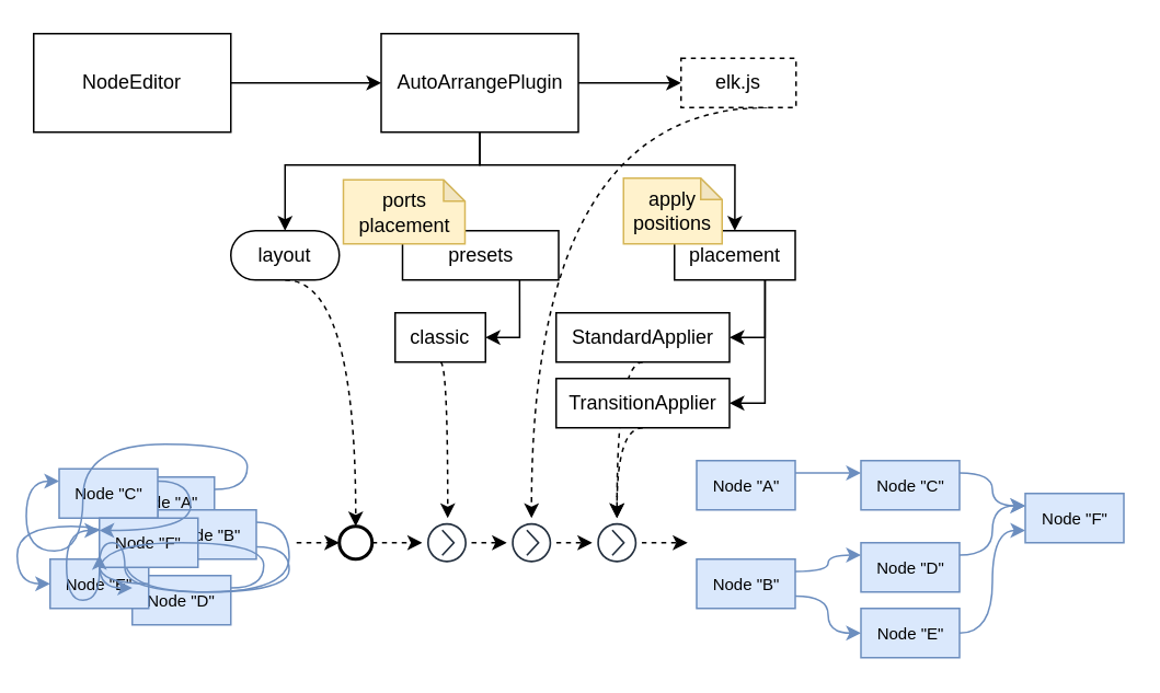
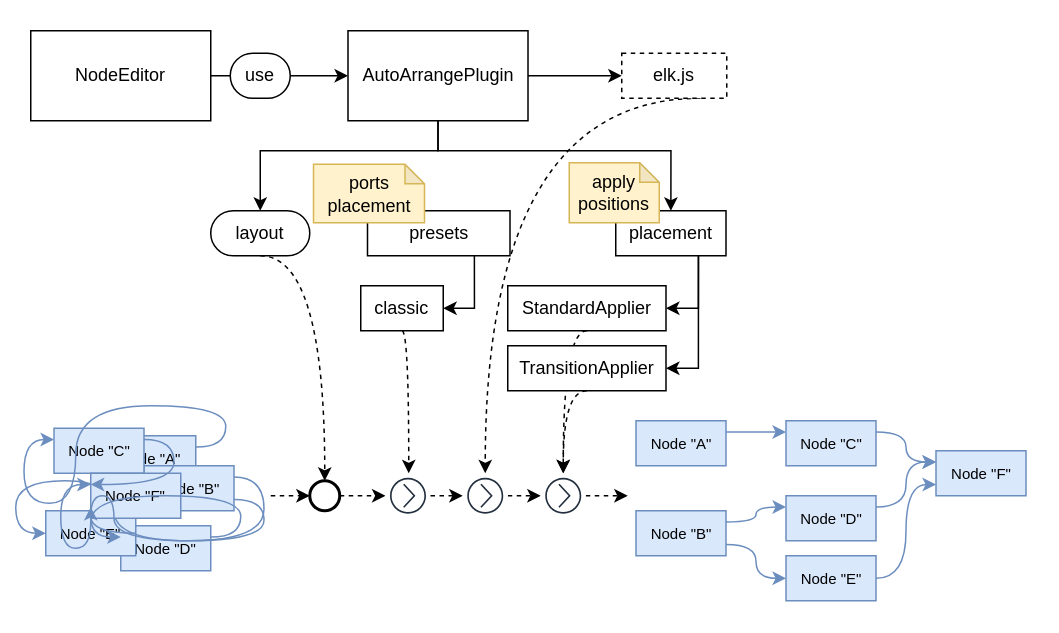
  <mxCell id="0" />
  <mxCell id="1" parent="0" />
  <mxCell id="2" style="edgeStyle=orthogonalEdgeStyle;rounded=0;orthogonalLoop=1;jettySize=auto;html=1;exitX=1;exitY=0.5;exitDx=0;exitDy=0;entryX=0;entryY=0.5;entryDx=0;entryDy=0;" edge="1" parent="1" source="3" target="7"><mxGeometry relative="1" as="geometry" /></mxCell>
  <mxCell id="3" value="NodeEditor" style="rounded=0;whiteSpace=wrap;html=1;" parent="1" vertex="1"><mxGeometry x="20" y="20" width="120" height="60" as="geometry" /></mxCell>
  <mxCell id="4" style="edgeStyle=orthogonalEdgeStyle;rounded=0;orthogonalLoop=1;jettySize=auto;html=1;exitX=0.5;exitY=1;exitDx=0;exitDy=0;entryX=0.5;entryY=0;entryDx=0;entryDy=0;" edge="1" parent="1" source="7" target="8"><mxGeometry relative="1" as="geometry"><Array as="points"><mxPoint x="292" y="100" /><mxPoint x="173" y="100" /></Array></mxGeometry></mxCell>
  <mxCell id="5" style="edgeStyle=orthogonalEdgeStyle;rounded=0;orthogonalLoop=1;jettySize=auto;html=1;exitX=0.5;exitY=1;exitDx=0;exitDy=0;entryX=0.5;entryY=0;entryDx=0;entryDy=0;" edge="1" parent="1" source="7" target="22"><mxGeometry relative="1" as="geometry"><Array as="points"><mxPoint x="292" y="100" /><mxPoint x="447" y="100" /><mxPoint x="447" y="140" /></Array></mxGeometry></mxCell>
  <mxCell id="6" style="edgeStyle=orthogonalEdgeStyle;rounded=0;orthogonalLoop=1;jettySize=auto;html=1;exitX=1;exitY=0.5;exitDx=0;exitDy=0;entryX=0;entryY=0.5;entryDx=0;entryDy=0;" edge="1" parent="1" source="7" target="11"><mxGeometry relative="1" as="geometry" /></mxCell>
  <mxCell id="7" value="AutoArrangePlugin" style="rounded=0;whiteSpace=wrap;html=1;" parent="1" vertex="1"><mxGeometry x="231.5" y="20" width="120" height="60" as="geometry" /></mxCell>
  <mxCell id="8" value="layout" style="rounded=1;whiteSpace=wrap;html=1;arcSize=50;" parent="1" vertex="1"><mxGeometry x="140" y="140" width="66" height="30" as="geometry" /></mxCell>
+ <mxCell id="9" value="use" style="rounded=1;whiteSpace=wrap;html=1;arcSize=50;" vertex="1" parent="1"><mxGeometry x="153" y="35" width="40" height="30" as="geometry" /></mxCell>
  <mxCell id="10" style="edgeStyle=orthogonalEdgeStyle;rounded=0;orthogonalLoop=1;jettySize=auto;html=1;exitX=0.75;exitY=1;exitDx=0;exitDy=0;curved=1;dashed=1;" edge="1" parent="1" source="11" target="56"><mxGeometry relative="1" as="geometry"><Array as="points"><mxPoint x="323" y="65" /></Array></mxGeometry></mxCell>
  <mxCell id="11" value="elk.js" style="rounded=0;whiteSpace=wrap;html=1;dashed=1;" vertex="1" parent="1"><mxGeometry x="414" y="35" width="70" height="30" as="geometry" /></mxCell>
  <mxCell id="12" style="edgeStyle=orthogonalEdgeStyle;rounded=0;orthogonalLoop=1;jettySize=auto;html=1;exitX=1;exitY=0.5;exitDx=0;exitDy=0;entryX=0;entryY=0.5;entryDx=0;entryDy=0;dashed=1;" edge="1" parent="1" source="19"><mxGeometry relative="1" as="geometry"><mxPoint x="418" y="330" as="targetPoint" /></mxGeometry></mxCell>
  <mxCell id="13" style="edgeStyle=orthogonalEdgeStyle;rounded=0;orthogonalLoop=1;jettySize=auto;html=1;exitX=0.75;exitY=1;exitDx=0;exitDy=0;entryX=1;entryY=0.5;entryDx=0;entryDy=0;" edge="1" parent="1" source="14" target="24"><mxGeometry relative="1" as="geometry" /></mxCell>
  <mxCell id="14" value="presets" style="rounded=0;whiteSpace=wrap;html=1;" vertex="1" parent="1"><mxGeometry x="244.5" y="140" width="95" height="30" as="geometry" /></mxCell>
  <mxCell id="15" value="" style="edgeStyle=orthogonalEdgeStyle;rounded=0;orthogonalLoop=1;jettySize=auto;html=1;exitX=1;exitY=0.5;exitDx=0;exitDy=0;entryX=0;entryY=0.5;entryDx=0;entryDy=0;entryPerimeter=0;dashed=1;" edge="1" parent="1" target="27"><mxGeometry relative="1" as="geometry"><mxPoint x="180" y="330" as="sourcePoint" /><mxPoint x="230" y="330" as="targetPoint" /></mxGeometry></mxCell>
  <mxCell id="16" value="" style="edgeStyle=orthogonalEdgeStyle;rounded=0;orthogonalLoop=1;jettySize=auto;html=1;exitX=1;exitY=0.5;exitDx=0;exitDy=0;entryX=0;entryY=0.5;entryDx=0;entryDy=0;exitPerimeter=0;dashed=1;" edge="1" parent="1" source="27" target="17"><mxGeometry relative="1" as="geometry"><mxPoint x="260" y="330" as="sourcePoint" /><mxPoint x="450" y="330" as="targetPoint" /></mxGeometry></mxCell>
  <mxCell id="17" value="" style="sketch=0;outlineConnect=0;fontColor=#232F3E;gradientColor=none;strokeColor=#232F3E;fillColor=#ffffff;dashed=0;verticalLabelPosition=bottom;verticalAlign=top;align=center;html=1;fontSize=12;fontStyle=0;aspect=fixed;shape=mxgraph.aws4.resourceIcon;resIcon=mxgraph.aws4.action;" vertex="1" parent="1"><mxGeometry x="256.5" y="315" width="30" height="30" as="geometry" /></mxCell>
  <mxCell id="18" value="" style="edgeStyle=orthogonalEdgeStyle;rounded=0;orthogonalLoop=1;jettySize=auto;html=1;exitX=1;exitY=0.5;exitDx=0;exitDy=0;entryX=0;entryY=0.5;entryDx=0;entryDy=0;dashed=1;" edge="1" parent="1" source="56" target="19"><mxGeometry relative="1" as="geometry"><mxPoint x="320" y="330" as="sourcePoint" /><mxPoint x="450" y="330" as="targetPoint" /></mxGeometry></mxCell>
  <mxCell id="19" value="" style="sketch=0;outlineConnect=0;fontColor=#232F3E;gradientColor=none;strokeColor=#232F3E;fillColor=#ffffff;dashed=0;verticalLabelPosition=bottom;verticalAlign=top;align=center;html=1;fontSize=12;fontStyle=0;aspect=fixed;shape=mxgraph.aws4.resourceIcon;resIcon=mxgraph.aws4.action;" vertex="1" parent="1"><mxGeometry x="360" y="315" width="30" height="30" as="geometry" /></mxCell>
  <mxCell id="20" style="edgeStyle=orthogonalEdgeStyle;rounded=0;orthogonalLoop=1;jettySize=auto;html=1;exitX=0.75;exitY=1;exitDx=0;exitDy=0;entryX=1;entryY=0.5;entryDx=0;entryDy=0;" edge="1" parent="1" source="22" target="54"><mxGeometry relative="1" as="geometry" /></mxCell>
  <mxCell id="21" style="edgeStyle=orthogonalEdgeStyle;rounded=0;orthogonalLoop=1;jettySize=auto;html=1;exitX=0.75;exitY=1;exitDx=0;exitDy=0;entryX=1;entryY=0.5;entryDx=0;entryDy=0;" edge="1" parent="1" source="22" target="53"><mxGeometry relative="1" as="geometry" /></mxCell>
  <mxCell id="22" value="placement" style="rounded=0;whiteSpace=wrap;html=1;" vertex="1" parent="1"><mxGeometry x="410" y="140" width="73.5" height="30" as="geometry" /></mxCell>
  <mxCell id="23" style="edgeStyle=orthogonalEdgeStyle;rounded=0;orthogonalLoop=1;jettySize=auto;html=1;exitX=0.5;exitY=1;exitDx=0;exitDy=0;curved=1;dashed=1;" edge="1" parent="1" source="24" target="17"><mxGeometry relative="1" as="geometry"><Array as="points"><mxPoint x="272" y="220" /></Array></mxGeometry></mxCell>
  <mxCell id="24" value="classic" style="rounded=0;whiteSpace=wrap;html=1;" vertex="1" parent="1"><mxGeometry x="240" y="190" width="55" height="30" as="geometry" /></mxCell>
  <mxCell id="25" style="edgeStyle=orthogonalEdgeStyle;rounded=0;orthogonalLoop=1;jettySize=auto;html=1;exitX=0.5;exitY=1;exitDx=0;exitDy=0;curved=1;dashed=1;" edge="1" parent="1" source="53" target="19"><mxGeometry relative="1" as="geometry"><Array as="points"><mxPoint x="375" y="260" /></Array></mxGeometry></mxCell>
  <mxCell id="26" style="edgeStyle=orthogonalEdgeStyle;rounded=0;orthogonalLoop=1;jettySize=auto;html=1;exitX=0.5;exitY=1;exitDx=0;exitDy=0;curved=1;dashed=1;" edge="1" parent="1" source="54" target="19"><mxGeometry relative="1" as="geometry"><Array as="points"><mxPoint x="375" y="220" /></Array></mxGeometry></mxCell>
  <mxCell id="27" value="" style="strokeWidth=2;html=1;shape=mxgraph.flowchart.start_1;whiteSpace=wrap;" vertex="1" parent="1"><mxGeometry x="206" y="320" width="20" height="20" as="geometry" /></mxCell>
  <mxCell id="28" style="edgeStyle=orthogonalEdgeStyle;rounded=0;orthogonalLoop=1;jettySize=auto;html=1;exitX=0.5;exitY=1;exitDx=0;exitDy=0;entryX=0.5;entryY=0;entryDx=0;entryDy=0;entryPerimeter=0;curved=1;dashed=1;" edge="1" parent="1" source="8" target="27"><mxGeometry relative="1" as="geometry"><Array as="points"><mxPoint x="216" y="170" /></Array></mxGeometry></mxCell>
  <mxCell id="29" value="Node &quot;A&quot;" style="rounded=0;whiteSpace=wrap;html=1;fontSize=10;fillColor=#dae8fc;strokeColor=#6c8ebf;" vertex="1" parent="1"><mxGeometry x="423.5" y="280" width="60" height="30" as="geometry" /></mxCell>
  <mxCell id="30" value="Node &quot;B&quot;" style="rounded=0;whiteSpace=wrap;html=1;fontSize=10;fillColor=#dae8fc;strokeColor=#6c8ebf;" vertex="1" parent="1"><mxGeometry x="423.5" y="340" width="60" height="30" as="geometry" /></mxCell>
  <mxCell id="31" value="Node &quot;C&quot;" style="rounded=0;whiteSpace=wrap;html=1;fontSize=10;fillColor=#dae8fc;strokeColor=#6c8ebf;" vertex="1" parent="1"><mxGeometry x="523.5" y="280" width="60" height="30" as="geometry" /></mxCell>
  <mxCell id="32" style="edgeStyle=orthogonalEdgeStyle;rounded=0;orthogonalLoop=1;jettySize=auto;html=1;exitX=1;exitY=0.25;exitDx=0;exitDy=0;entryX=0;entryY=0.25;entryDx=0;entryDy=0;curved=1;fontSize=10;fillColor=#dae8fc;strokeColor=#6c8ebf;" edge="1" parent="1" source="29" target="31"><mxGeometry relative="1" as="geometry" /></mxCell>
  <mxCell id="33" value="Node &quot;D&quot;" style="rounded=0;whiteSpace=wrap;html=1;fontSize=10;fillColor=#dae8fc;strokeColor=#6c8ebf;" vertex="1" parent="1"><mxGeometry x="523.5" y="330" width="60" height="30" as="geometry" /></mxCell>
  <mxCell id="34" style="edgeStyle=orthogonalEdgeStyle;rounded=0;orthogonalLoop=1;jettySize=auto;html=1;exitX=1;exitY=0.25;exitDx=0;exitDy=0;entryX=0;entryY=0.25;entryDx=0;entryDy=0;curved=1;fontSize=10;fillColor=#dae8fc;strokeColor=#6c8ebf;" edge="1" parent="1" source="30" target="33"><mxGeometry relative="1" as="geometry" /></mxCell>
  <mxCell id="35" value="Node &quot;E&quot;" style="rounded=0;whiteSpace=wrap;html=1;fontSize=10;fillColor=#dae8fc;strokeColor=#6c8ebf;" vertex="1" parent="1"><mxGeometry x="523.5" y="370" width="60" height="30" as="geometry" /></mxCell>
  <mxCell id="36" style="edgeStyle=orthogonalEdgeStyle;rounded=0;orthogonalLoop=1;jettySize=auto;html=1;exitX=1;exitY=0.75;exitDx=0;exitDy=0;entryX=0;entryY=0.5;entryDx=0;entryDy=0;curved=1;fontSize=10;fillColor=#dae8fc;strokeColor=#6c8ebf;" edge="1" parent="1" source="30" target="35"><mxGeometry relative="1" as="geometry" /></mxCell>
  <mxCell id="37" value="Node &quot;F&quot;" style="rounded=0;whiteSpace=wrap;html=1;fontSize=10;fillColor=#dae8fc;strokeColor=#6c8ebf;" vertex="1" parent="1"><mxGeometry x="623.5" y="300" width="60" height="30" as="geometry" /></mxCell>
  <mxCell id="38" style="edgeStyle=orthogonalEdgeStyle;rounded=0;orthogonalLoop=1;jettySize=auto;html=1;exitX=1;exitY=0.25;exitDx=0;exitDy=0;entryX=0;entryY=0.25;entryDx=0;entryDy=0;curved=1;fontSize=10;fillColor=#dae8fc;strokeColor=#6c8ebf;" edge="1" parent="1" source="31" target="37"><mxGeometry relative="1" as="geometry" /></mxCell>
  <mxCell id="39" style="edgeStyle=orthogonalEdgeStyle;rounded=0;orthogonalLoop=1;jettySize=auto;html=1;exitX=1;exitY=0.25;exitDx=0;exitDy=0;entryX=0;entryY=0.25;entryDx=0;entryDy=0;curved=1;fontSize=10;fillColor=#dae8fc;strokeColor=#6c8ebf;" edge="1" parent="1" source="33" target="37"><mxGeometry relative="1" as="geometry" /></mxCell>
  <mxCell id="40" style="edgeStyle=orthogonalEdgeStyle;rounded=0;orthogonalLoop=1;jettySize=auto;html=1;exitX=1;exitY=0.5;exitDx=0;exitDy=0;entryX=0;entryY=0.75;entryDx=0;entryDy=0;curved=1;fontSize=10;fillColor=#dae8fc;strokeColor=#6c8ebf;" edge="1" parent="1" source="35" target="37"><mxGeometry relative="1" as="geometry" /></mxCell>
  <mxCell id="41" value="Node &quot;A&quot;" style="rounded=0;whiteSpace=wrap;html=1;fontSize=10;fillColor=#dae8fc;strokeColor=#6c8ebf;" vertex="1" parent="1"><mxGeometry x="70" y="290" width="60" height="30" as="geometry" /></mxCell>
  <mxCell id="42" value="Node &quot;B&quot;" style="rounded=0;whiteSpace=wrap;html=1;fontSize=10;fillColor=#dae8fc;strokeColor=#6c8ebf;" vertex="1" parent="1"><mxGeometry x="95.5" y="310" width="60" height="30" as="geometry" /></mxCell>
  <mxCell id="43" value="Node &quot;C&quot;" style="rounded=0;whiteSpace=wrap;html=1;fontSize=10;fillColor=#dae8fc;strokeColor=#6c8ebf;" vertex="1" parent="1"><mxGeometry x="35.5" y="285" width="60" height="30" as="geometry" /></mxCell>
  <mxCell id="44" value="Node &quot;D&quot;" style="rounded=0;whiteSpace=wrap;html=1;fontSize=10;fillColor=#dae8fc;strokeColor=#6c8ebf;" vertex="1" parent="1"><mxGeometry x="80" y="350" width="60" height="30" as="geometry" /></mxCell>
  <mxCell id="45" value="Node &quot;E&quot;" style="rounded=0;whiteSpace=wrap;html=1;fontSize=10;fillColor=#dae8fc;strokeColor=#6c8ebf;" vertex="1" parent="1"><mxGeometry x="30" y="340" width="60" height="30" as="geometry" /></mxCell>
  <mxCell id="46" style="edgeStyle=orthogonalEdgeStyle;rounded=0;orthogonalLoop=1;jettySize=auto;html=1;exitX=1;exitY=0.75;exitDx=0;exitDy=0;entryX=0;entryY=0.5;entryDx=0;entryDy=0;curved=1;fontSize=10;fillColor=#dae8fc;strokeColor=#6c8ebf;" edge="1" parent="1" source="42" target="45"><mxGeometry relative="1" as="geometry" /></mxCell>
  <mxCell id="47" value="Node &quot;F&quot;" style="rounded=0;whiteSpace=wrap;html=1;fontSize=10;fillColor=#dae8fc;strokeColor=#6c8ebf;" vertex="1" parent="1"><mxGeometry x="60" y="315" width="60" height="30" as="geometry" /></mxCell>
  <mxCell id="48" style="edgeStyle=orthogonalEdgeStyle;rounded=0;orthogonalLoop=1;jettySize=auto;html=1;exitX=1;exitY=0.25;exitDx=0;exitDy=0;entryX=0;entryY=0.25;entryDx=0;entryDy=0;curved=1;fontSize=10;fillColor=#dae8fc;strokeColor=#6c8ebf;" edge="1" parent="1" source="43" target="47"><mxGeometry relative="1" as="geometry" /></mxCell>
  <mxCell id="49" style="edgeStyle=orthogonalEdgeStyle;rounded=0;orthogonalLoop=1;jettySize=auto;html=1;exitX=1;exitY=0.25;exitDx=0;exitDy=0;entryX=0;entryY=0.25;entryDx=0;entryDy=0;curved=1;fontSize=10;fillColor=#dae8fc;strokeColor=#6c8ebf;" edge="1" parent="1" source="44" target="47"><mxGeometry relative="1" as="geometry" /></mxCell>
  <mxCell id="50" style="edgeStyle=orthogonalEdgeStyle;rounded=0;orthogonalLoop=1;jettySize=auto;html=1;exitX=1;exitY=0.5;exitDx=0;exitDy=0;entryX=0;entryY=0.75;entryDx=0;entryDy=0;curved=1;fontSize=10;fillColor=#dae8fc;strokeColor=#6c8ebf;" edge="1" parent="1" source="45" target="47"><mxGeometry relative="1" as="geometry" /></mxCell>
  <mxCell id="51" style="edgeStyle=orthogonalEdgeStyle;rounded=0;orthogonalLoop=1;jettySize=auto;html=1;exitX=1;exitY=0.25;exitDx=0;exitDy=0;entryX=0;entryY=0.25;entryDx=0;entryDy=0;curved=1;fontSize=10;fillColor=#dae8fc;strokeColor=#6c8ebf;" edge="1" parent="1" source="41" target="43"><mxGeometry relative="1" as="geometry" /></mxCell>
  <mxCell id="52" style="edgeStyle=orthogonalEdgeStyle;rounded=0;orthogonalLoop=1;jettySize=auto;html=1;exitX=1;exitY=0.25;exitDx=0;exitDy=0;entryX=0;entryY=0.25;entryDx=0;entryDy=0;curved=1;fontSize=10;fillColor=#dae8fc;strokeColor=#6c8ebf;" edge="1" parent="1" source="42" target="44"><mxGeometry relative="1" as="geometry" /></mxCell>
  <mxCell id="53" value="TransitionApplier" style="rounded=0;whiteSpace=wrap;html=1;" vertex="1" parent="1"><mxGeometry x="338" y="230" width="105.5" height="30" as="geometry" /></mxCell>
  <mxCell id="54" value="StandardApplier" style="rounded=0;whiteSpace=wrap;html=1;" vertex="1" parent="1"><mxGeometry x="338" y="190" width="105.5" height="30" as="geometry" /></mxCell>
  <mxCell id="55" value="" style="edgeStyle=orthogonalEdgeStyle;rounded=0;orthogonalLoop=1;jettySize=auto;html=1;exitX=1;exitY=0.5;exitDx=0;exitDy=0;entryX=0;entryY=0.5;entryDx=0;entryDy=0;dashed=1;" edge="1" parent="1" source="17" target="56"><mxGeometry relative="1" as="geometry"><mxPoint x="287" y="330" as="sourcePoint" /><mxPoint x="360" y="330" as="targetPoint" /></mxGeometry></mxCell>
  <mxCell id="56" value="" style="sketch=0;outlineConnect=0;fontColor=#232F3E;gradientColor=none;strokeColor=#232F3E;fillColor=#ffffff;dashed=1;verticalLabelPosition=bottom;verticalAlign=top;align=center;html=1;fontSize=12;fontStyle=0;aspect=fixed;shape=mxgraph.aws4.resourceIcon;resIcon=mxgraph.aws4.action;" vertex="1" parent="1"><mxGeometry x="308" y="315" width="30" height="30" as="geometry" /></mxCell>
  <mxCell id="57" value="ports placement" style="shape=note;whiteSpace=wrap;html=1;backgroundOutline=1;darkOpacity=0.05;size=13;fillColor=#fff2cc;strokeColor=#d6b656;" vertex="1" parent="1"><mxGeometry x="208.5" y="109" width="74" height="39" as="geometry" /></mxCell>
  <mxCell id="58" value="apply positions" style="shape=note;whiteSpace=wrap;html=1;backgroundOutline=1;darkOpacity=0.05;size=13;fillColor=#fff2cc;strokeColor=#d6b656;" vertex="1" parent="1"><mxGeometry x="379" y="108" width="60" height="40" as="geometry" /></mxCell>
